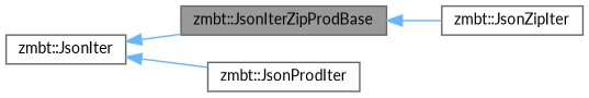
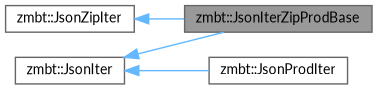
  digraph {
    fontname=Lato
    rankdir=LR
    node [color=gray40 fillcolor=white fontname=Lato fontsize=10 shape=box style=filled]
    edge [color=steelblue1 dir=back fontname=Lato fontsize=10 labelfontname=Helvetica labelfontsize=10 style=solid]
    n1 [fillcolor=grey60 fontcolor=black height=0.2 label="zmbt::JsonIterZipProdBase" width=0.4]
    n2 [height=0.2 label="zmbt::JsonZipIter" width=0.4]
    n3 [height=0.2 label="zmbt::JsonProdIter" width=0.4]
    n4 [height=0.2 label="zmbt::JsonIter" width=0.4]
-   n1 -> n2
+   n2 -> n1
    n4 -> n1
    n4 -> n3
  }
